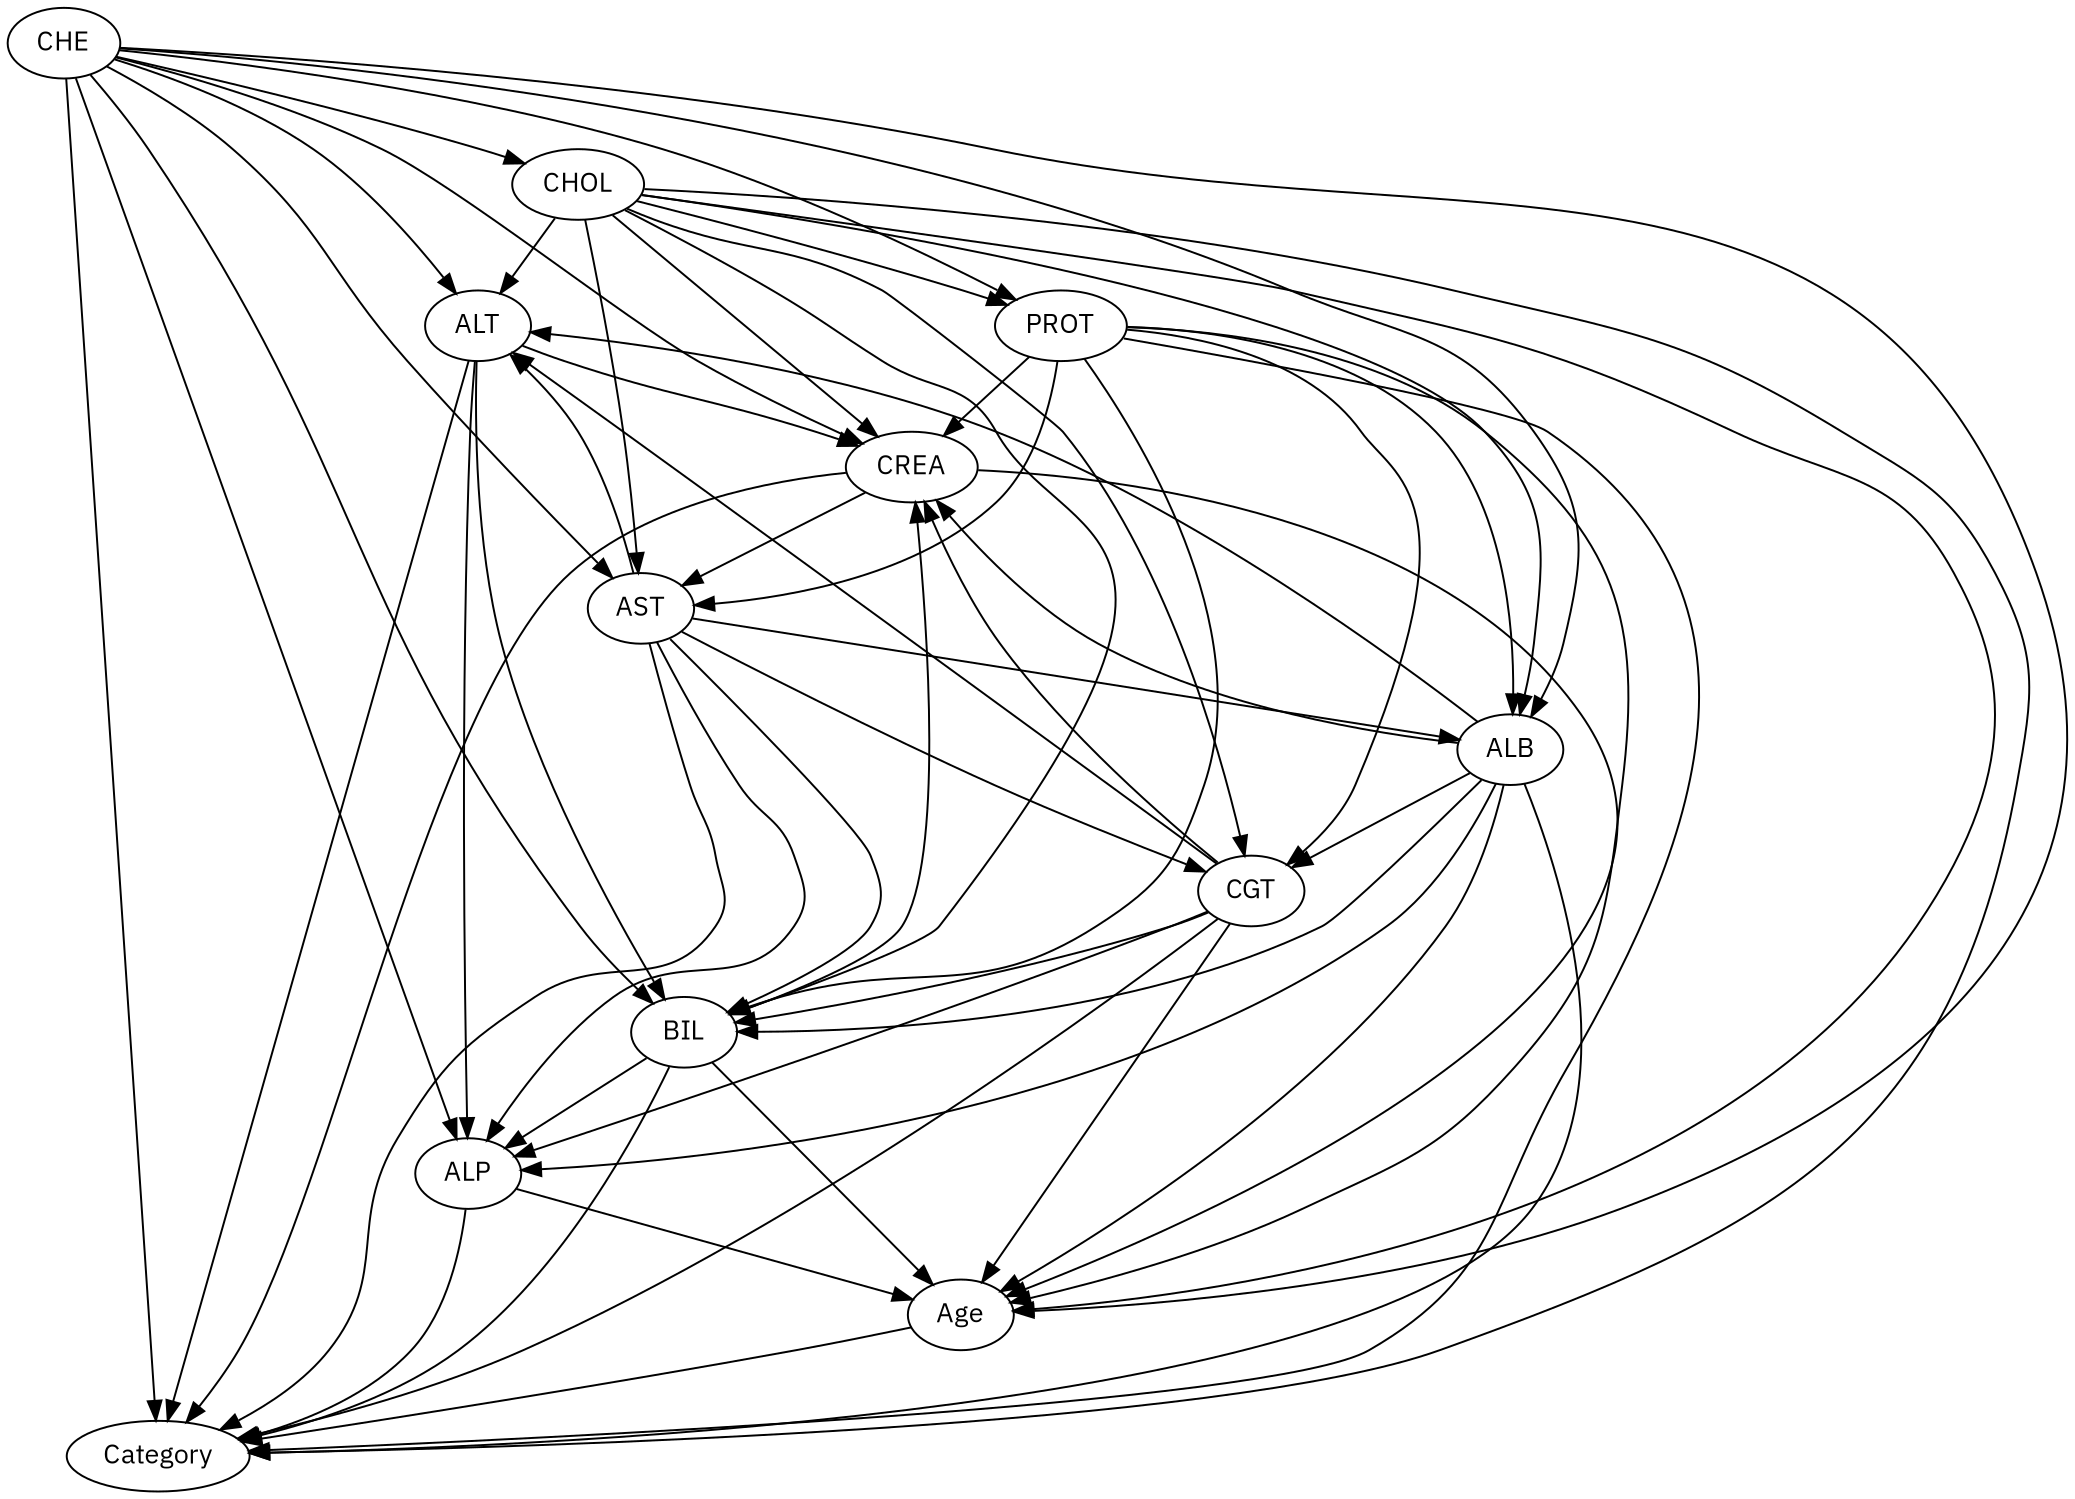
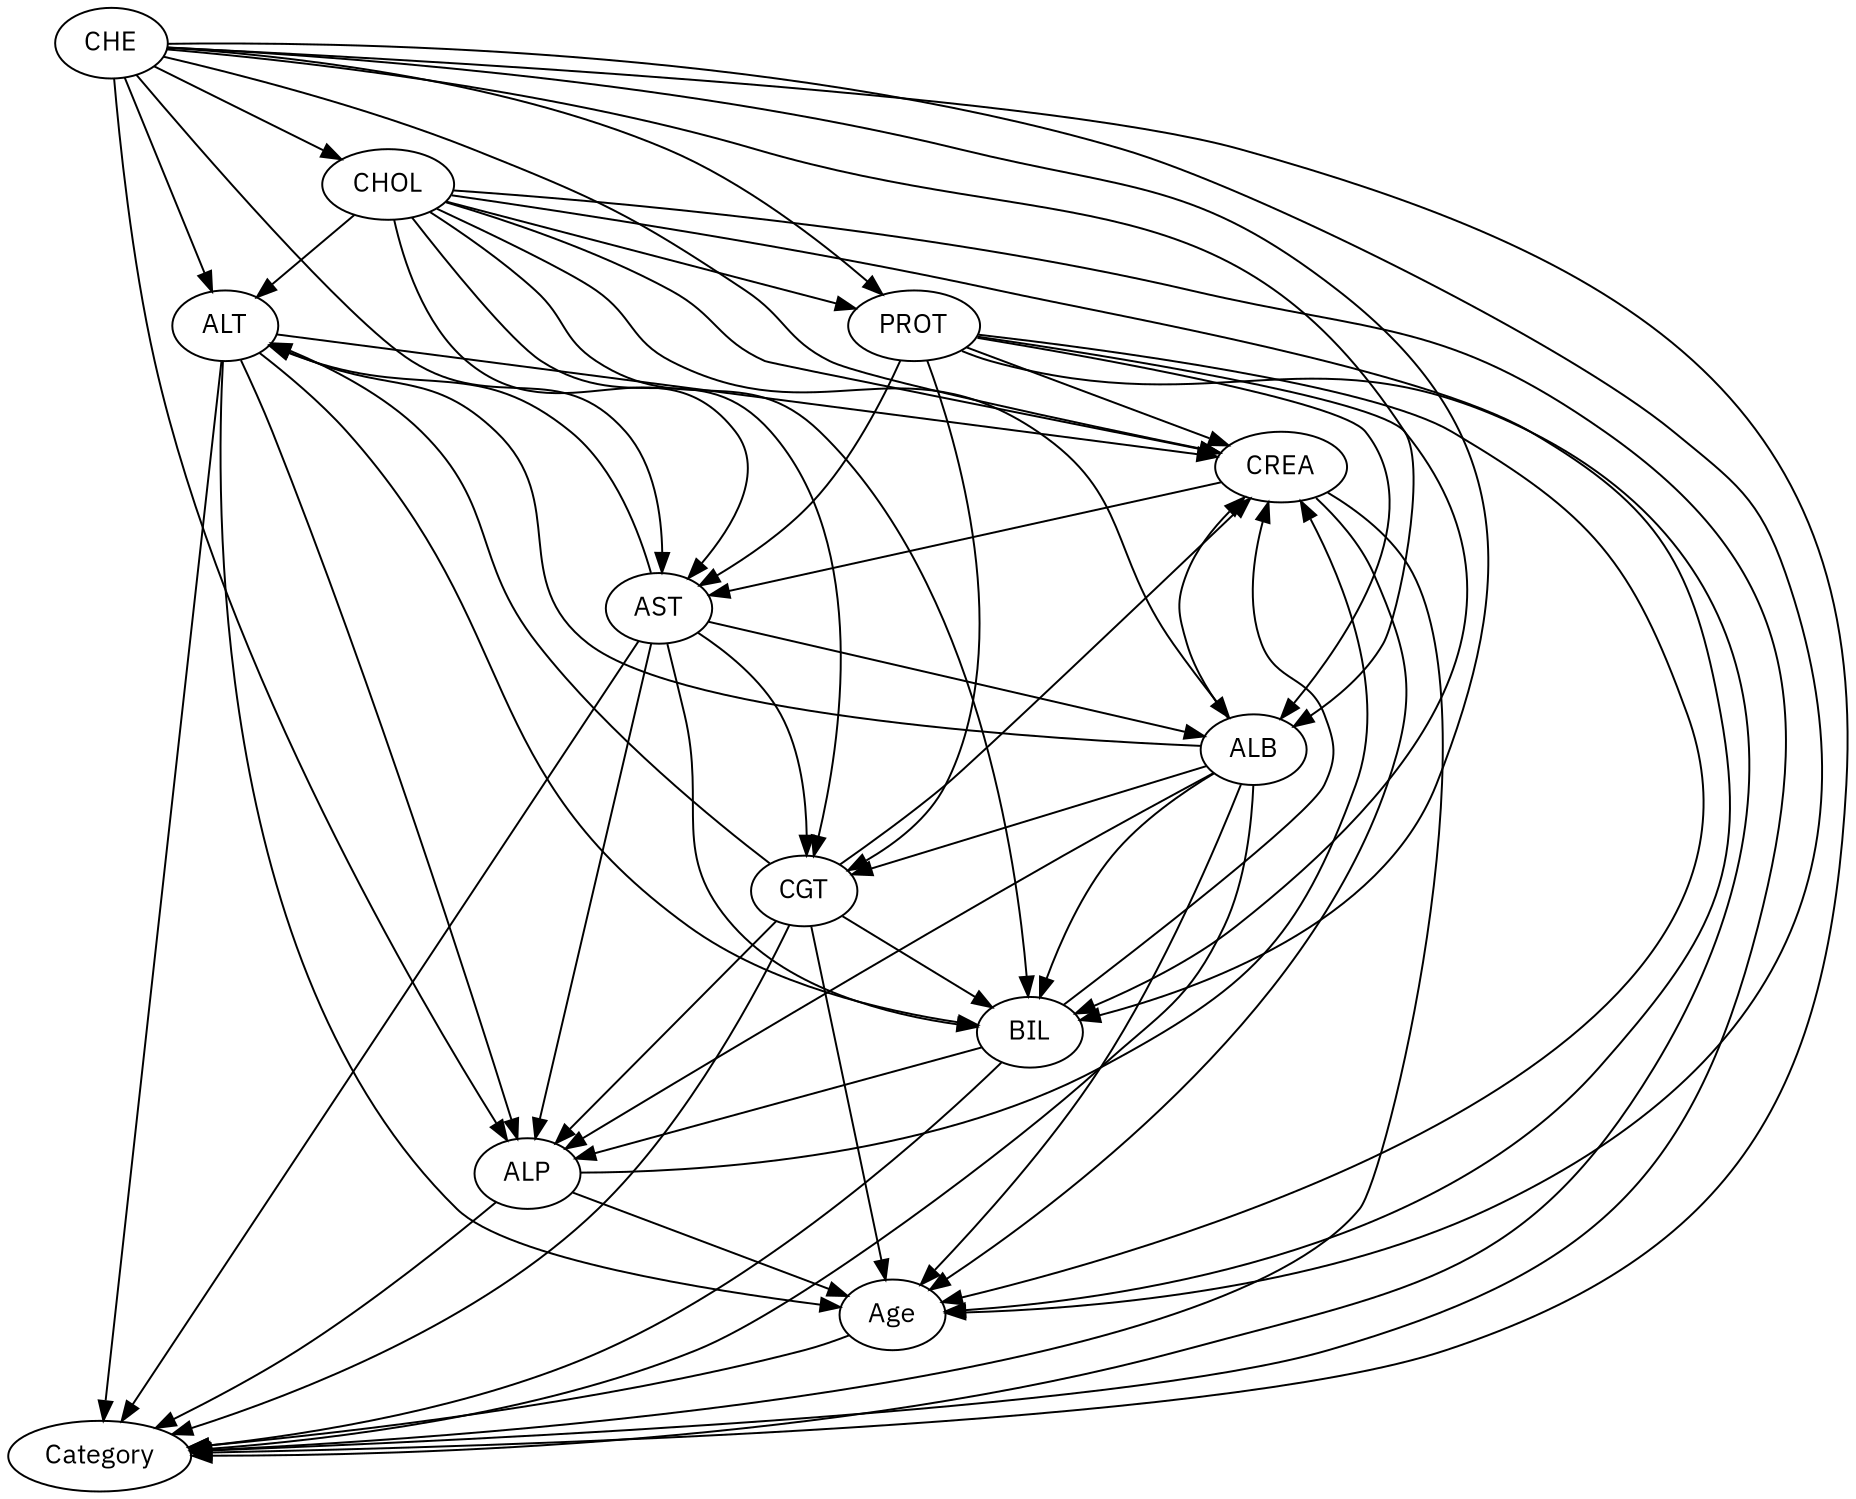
  strict digraph {
    fontname="IBM Plex Sans"
    node [fontname="IBM Plex Sans"]
    edge [fontname="IBM Plex Sans"]
    ALT
    Category
    CREA
    BIL
    ALP
    AST
    Age
    PROT
    CGT
    ALB
    CHOL
    CHE
    ALT -> Category [weight=0.5805425351174913]
    ALT -> CREA [weight=0.10009798352680849]
    ALT -> BIL [weight=0.10013246584081059]
    ALT -> ALP [weight=0.09747086780103786]
    CREA -> Category [weight=0.5784734565825808]
    CREA -> AST [weight=0.15530250372122062]
    CREA -> Age [weight=0.9999999999999999]
    BIL -> Category [weight=0.5581210948494757]
    BIL -> CREA [weight=0.09839554175591847]
    BIL -> ALP [weight=0.2013515983845608]
-   BIL -> Age [weight=0.9999481808094177]
+   ALT -> Age [weight=0.9999481808094177]
    ALP -> Category [weight=0.5815220558805639]
+   ALP -> CREA [weight=0.058310690065509374]
    ALP -> Age [weight=0.9973770242184679]
    AST -> ALT [weight=0.14814760702184876]
    AST -> Category [weight=0.5310480122861683]
    AST -> BIL [weight=0.14583675610825958]
    AST -> ALP [weight=0.15498557172575922]
    AST -> CGT [weight=0.1297423308305921]
    AST -> ALB [weight=0.151811376442142]
    Age -> Category [weight=0.9989918772380013]
    PROT -> Category [weight=0.5815925630950075]
    PROT -> CREA [weight=0.17809258954119767]
    PROT -> BIL [weight=0.17802743152749]
    PROT -> AST [weight=0.17803814164852133]
    PROT -> Age [weight=0.9978310132737542]
    PROT -> CGT [weight=0.17817297883015998]
    PROT -> ALB [weight=0.14478701536722766]
    CGT -> ALT [weight=0.10829266022756434]
    CGT -> Category [weight=0.5583284920462395]
    CGT -> CREA [weight=0.1128136050502353]
    CGT -> BIL [weight=0.10970880101888841]
    CGT -> ALP [weight=0.09400529492507886]
    CGT -> Age [weight=0.9978478534434576]
    ALB -> ALT [weight=0.11692518242070743]
    ALB -> Category [weight=0.5737178043132716]
    ALB -> CREA [weight=0.11692519219349973]
    ALB -> BIL [weight=0.11225574108175801]
    ALB -> ALP [weight=0.1151206416816749]
    ALB -> Age [weight=0.9963768159691232]
    ALB -> CGT [weight=0.11465484081890887]
    CHOL -> ALT [weight=0.20230977327439825]
    CHOL -> Category [weight=0.5728395976748207]
    CHOL -> CREA [weight=0.20252883605001532]
    CHOL -> BIL [weight=0.2004481914740195]
    CHOL -> AST [weight=0.19865979037549736]
    CHOL -> Age [weight=0.9986102448509065]
    CHOL -> PROT [weight=0.1986983585226459]
    CHOL -> CGT [weight=0.20273536791271424]
    CHOL -> ALB [weight=0.198767733515681]
    CHE -> ALT [weight=0.214847204930661]
    CHE -> Category [weight=0.5709458125957406]
    CHE -> CREA [weight=0.21685937693490065]
    CHE -> BIL [weight=0.20596413671466357]
    CHE -> ALP [weight=0.21677009027653216]
    CHE -> AST [weight=0.21274956136820106]
    CHE -> Age [weight=0.21573531925574163]
    CHE -> PROT [weight=0.20853965444535405]
    CHE -> ALB [weight=0.20275419173463205]
    CHE -> CHOL [weight=0.19886599112706083]
  }
